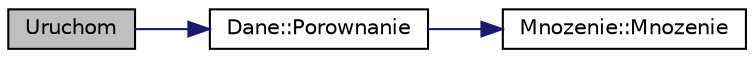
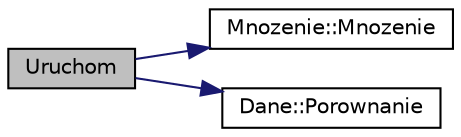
  digraph {
    rankdir=LR
    node [color=black fillcolor=white fontname=Helvetica fontsize=10 shape=record style=filled]
    edge [color=midnightblue fontname=Helvetica fontsize=10 labelfontname=Helvetica labelfontsize=10 style=solid]
    n1 [fillcolor=grey75 fontcolor=black height=0.2 label=Uruchom width=0.4]
    n2 [height=0.2 label="Mnozenie::Mnozenie" width=0.4]
    n3 [height=0.2 label="Dane::Porownanie" width=0.4]
-   n3 -> n2
+   n1 -> n2
    n1 -> n3
  }
